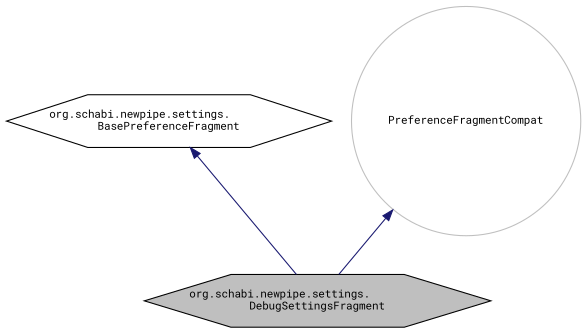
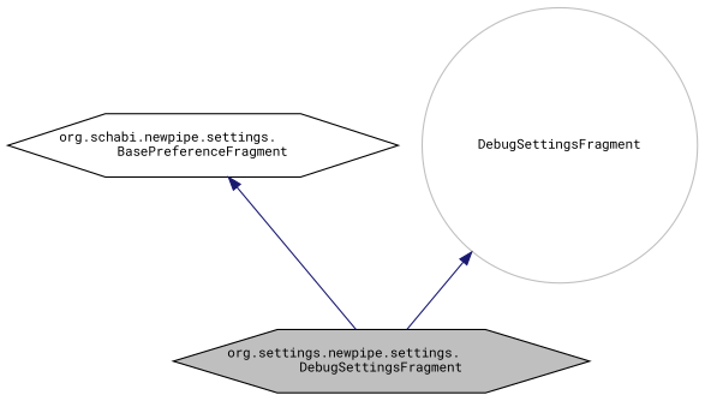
  digraph {
    fontname="Roboto Mono"
    node [color=black fillcolor=white fontname="Roboto Mono" fontsize=10 shape=hexagon style=filled]
    edge [color=midnightblue dir=back fontname="Roboto Mono" fontsize=10 labelfontname=Helvetica labelfontsize=10 style=solid]
-   n1 [fillcolor=grey75 fontcolor=black height=0.2 label="org.schabi.newpipe.settings.\lDebugSettingsFragment" width=0.4]
+   n1 [fillcolor=grey75 fontcolor=black height=0.2 label="org.settings.newpipe.settings.\lDebugSettingsFragment" width=0.4]
    n2 [height=0.2 label="org.schabi.newpipe.settings.\lBasePreferenceFragment" width=0.4]
-   n3 [color=grey75 height=0.2 label=PreferenceFragmentCompat shape=circle width=0.4]
+   n3 [color=grey75 height=0.2 label=DebugSettingsFragment shape=circle width=0.4]
    n2 -> n1
    n3 -> n1
  }
